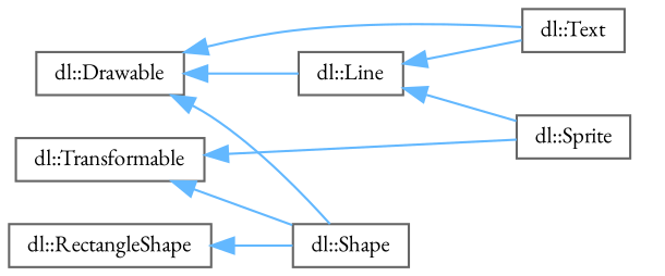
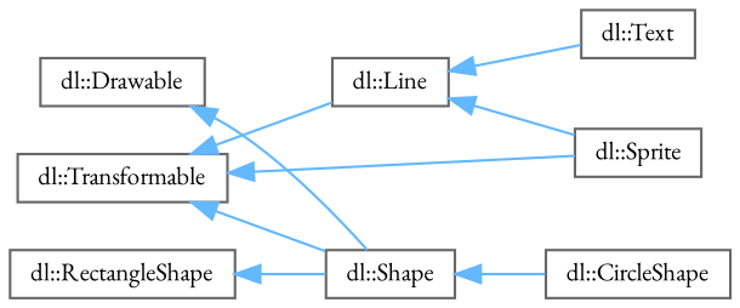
  digraph {
    fontname="EB Garamond"
    rankdir=LR
    node [color=grey40 fillcolor=white fontname="EB Garamond" fontsize=10 shape=box style=filled]
    edge [color=steelblue1 dir=back fontname="EB Garamond" fontsize=10 labelfontname=Helvetica labelfontsize=10 style=solid]
    n1 [height=0.2 label="dl::Drawable" width=0.4]
    n2 [height=0.2 label="dl::Line" width=0.4]
    n3 [height=0.2 label="dl::Shape" width=0.4]
    n4 [height=0.2 label="dl::Text" width=0.4]
    n5 [height=0.2 label="dl::Sprite" width=0.4]
+   n6 [height=0.2 label="dl::CircleShape" width=0.4]
    n7 [height=0.2 label="dl::RectangleShape" width=0.4]
    n8 [height=0.2 label="dl::Transformable" width=0.4]
-   n1 -> n2
+   n8 -> n2
    n1 -> n3
-   n1 -> n4
    n2 -> n4
    n2 -> n5
+   n3 -> n6
    n7 -> n3
    n8 -> n3
    n8 -> n5
  }
